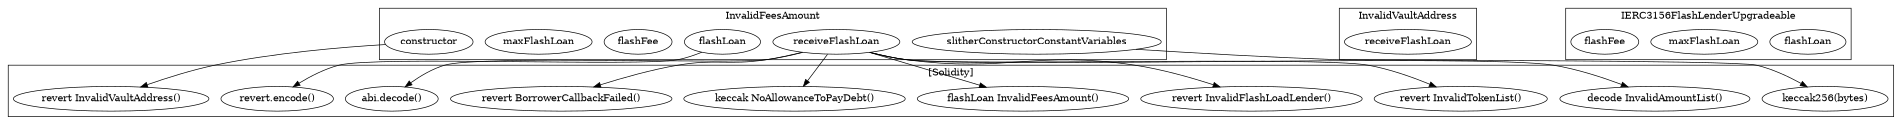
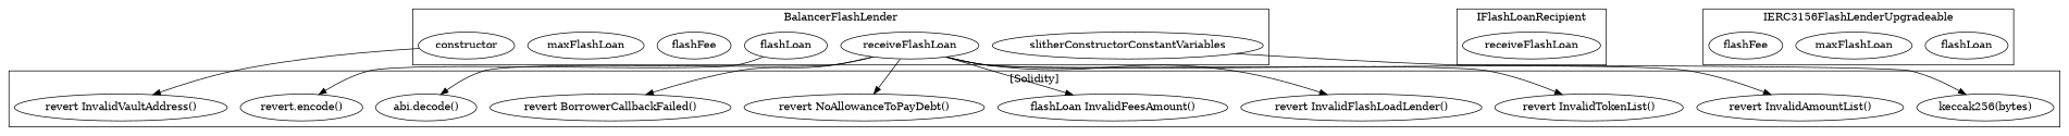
  strict digraph {
    n1 [label=slitherConstructorConstantVariables]
    n2 [label=receiveFlashLoan]
    n3 [label=flashLoan]
    n4 [label=flashFee]
    n5 [label=maxFlashLoan]
    n6 [label=constructor]
    n7 [label=receiveFlashLoan]
    n8 [label=flashLoan]
    n9 [label=maxFlashLoan]
    n10 [label=flashFee]
    "keccak256(bytes)"
-   "revert InvalidAmountList()" [label="decode InvalidAmountList()"]
+   "revert InvalidAmountList()"
    "revert InvalidTokenList()"
    "revert InvalidFlashLoadLender()"
    n15 [label="flashLoan InvalidFeesAmount()"]
-   "revert NoAllowanceToPayDebt()" [label="keccak NoAllowanceToPayDebt()"]
+   "revert NoAllowanceToPayDebt()"
    "revert BorrowerCallbackFailed()"
    "abi.decode()"
    n19 [label="revert.encode()"]
    "revert InvalidVaultAddress()"
    subgraph cluster_1 {
-     label=InvalidFeesAmount
+     label=BalancerFlashLender
      n1
      n2
      n3
      n4
      n5
      n6
    }
    subgraph cluster_2 {
-     label=InvalidVaultAddress
+     label=IFlashLoanRecipient
      n7
    }
    subgraph cluster_3 {
      label=IERC3156FlashLenderUpgradeable
      n8
      n9
      n10
    }
    subgraph cluster_4 {
      label="[Solidity]"
      "keccak256(bytes)"
      "revert InvalidAmountList()"
      "revert InvalidTokenList()"
      "revert InvalidFlashLoadLender()"
      n15
      "revert NoAllowanceToPayDebt()"
      "revert BorrowerCallbackFailed()"
      "abi.decode()"
      n19
      "revert InvalidVaultAddress()"
    }
    n1 -> "keccak256(bytes)"
    n2 -> "revert InvalidAmountList()"
    n2 -> "revert InvalidTokenList()"
    n2 -> "revert InvalidFlashLoadLender()"
    n2 -> n15
    n2 -> "revert NoAllowanceToPayDebt()"
    n2 -> "revert BorrowerCallbackFailed()"
    n2 -> "abi.decode()"
    n3 -> n19
    n6 -> "revert InvalidVaultAddress()"
  }
